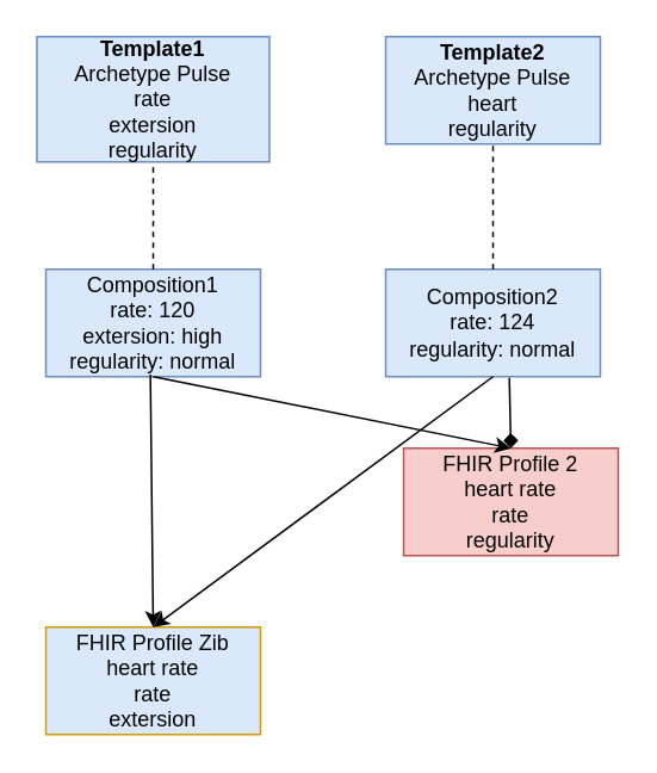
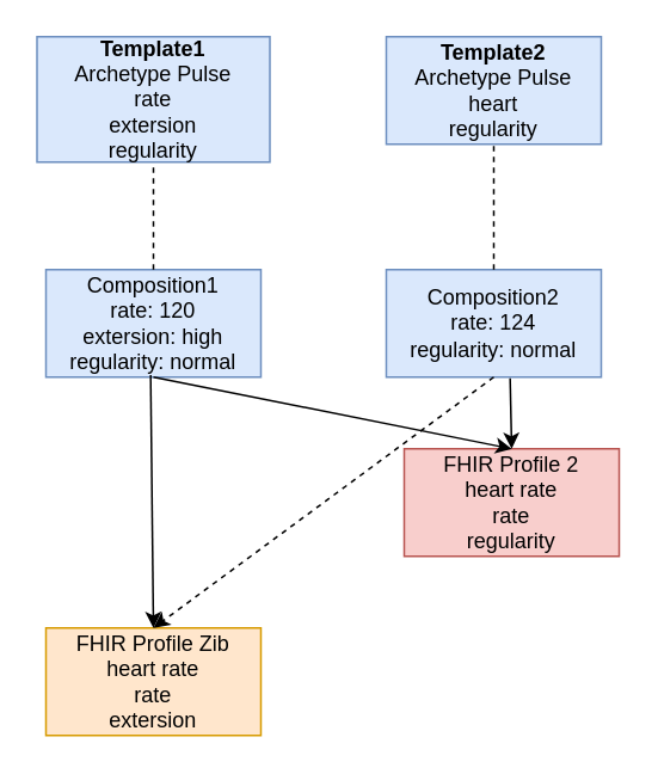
  <mxCell id="0" />
  <mxCell id="1" parent="0" />
  <mxCell id="2" value="&lt;b&gt;Template2&lt;/b&gt;&lt;br&gt;Archetype Pulse&lt;br&gt;heart&lt;br&gt;regularity" style="rounded=0;whiteSpace=wrap;html=1;fillColor=#dae8fc;strokeColor=#6c8ebf;" parent="1" vertex="1"><mxGeometry x="215" y="20" width="120" height="60" as="geometry" /></mxCell>
  <mxCell id="3" value="&lt;b&gt;Template1&lt;br&gt;&lt;/b&gt;Archetype Pulse&lt;br&gt;rate&lt;br&gt;extersion&lt;br&gt;regularity" style="rounded=0;whiteSpace=wrap;html=1;fillColor=#dae8fc;strokeColor=#6c8ebf;" parent="1" vertex="1"><mxGeometry x="20" y="20" width="130" height="70" as="geometry" /></mxCell>
  <mxCell id="4" value="Composition1&lt;br&gt;rate: 120&lt;br&gt;extersion: high&lt;br&gt;regularity: normal" style="rounded=0;whiteSpace=wrap;html=1;fillColor=#dae8fc;strokeColor=#6c8ebf;" parent="1" vertex="1"><mxGeometry x="25" y="150" width="120" height="60" as="geometry" /></mxCell>
  <mxCell id="5" value="Composition2&lt;br&gt;rate: 124&lt;br&gt;regularity: normal" style="rounded=0;whiteSpace=wrap;html=1;fillColor=#dae8fc;strokeColor=#6c8ebf;" parent="1" vertex="1"><mxGeometry x="215" y="150" width="120" height="60" as="geometry" /></mxCell>
  <mxCell id="6" value="" style="endArrow=none;dashed=1;html=1;rounded=0;entryX=0.5;entryY=1;entryDx=0;entryDy=0;exitX=0.5;exitY=0;exitDx=0;exitDy=0;" parent="1" source="4" target="3" edge="1"><mxGeometry width="50" height="50" relative="1" as="geometry"><mxPoint x="85" y="140" as="sourcePoint" /><mxPoint x="135" y="90" as="targetPoint" /></mxGeometry></mxCell>
  <mxCell id="7" value="" style="endArrow=none;dashed=1;html=1;rounded=0;exitX=0.5;exitY=0;exitDx=0;exitDy=0;entryX=0.5;entryY=1;entryDx=0;entryDy=0;" parent="1" source="5" target="2" edge="1"><mxGeometry width="50" height="50" relative="1" as="geometry"><mxPoint x="274.66" y="150" as="sourcePoint" /><mxPoint x="275" y="80" as="targetPoint" /></mxGeometry></mxCell>
- <mxCell id="8" value="FHIR Profile Zib&lt;br&gt;heart rate&lt;br&gt;rate&lt;br&gt;extersion" style="rounded=0;whiteSpace=wrap;html=1;fillColor=#dae8fc;strokeColor=#d79b00;" parent="1" vertex="1"><mxGeometry x="25" y="350" width="120" height="60" as="geometry" /></mxCell>
+ <mxCell id="8" value="FHIR Profile Zib&lt;br&gt;heart rate&lt;br&gt;rate&lt;br&gt;extersion" style="rounded=0;whiteSpace=wrap;html=1;fillColor=#ffe6cc;strokeColor=#d79b00;" parent="1" vertex="1"><mxGeometry x="25" y="350" width="120" height="60" as="geometry" /></mxCell>
  <mxCell id="9" value="FHIR Profile 2&lt;br&gt;heart rate&lt;br style=&quot;border-color: var(--border-color);&quot;&gt;rate&lt;br&gt;regularity" style="rounded=0;whiteSpace=wrap;html=1;fillColor=#f8cecc;strokeColor=#b85450;" parent="1" vertex="1"><mxGeometry x="225" y="250" width="120" height="60" as="geometry" /></mxCell>
  <mxCell id="10" value="" style="endArrow=classic;html=1;rounded=0;exitX=0.5;exitY=1;exitDx=0;exitDy=0;entryX=0.5;entryY=0;entryDx=0;entryDy=0;" parent="1" source="4" target="9" edge="1"><mxGeometry width="50" height="50" relative="1" as="geometry"><mxPoint x="165" y="320" as="sourcePoint" /><mxPoint x="215" y="270" as="targetPoint" /></mxGeometry></mxCell>
- <mxCell id="11" value="" style="endArrow=classic;html=1;rounded=0;exitX=0.5;exitY=1;exitDx=0;exitDy=0;entryX=0.5;entryY=0;entryDx=0;entryDy=0;" parent="1" source="5" target="8" edge="1"><mxGeometry width="50" height="50" relative="1" as="geometry"><mxPoint x="95" y="220" as="sourcePoint" /><mxPoint x="295" y="360" as="targetPoint" /></mxGeometry></mxCell>
+ <mxCell id="11" value="" style="endArrow=classic;html=1;rounded=0;exitX=0.5;exitY=1;exitDx=0;exitDy=0;entryX=0.5;entryY=0;entryDx=0;entryDy=0;dashed=1;" parent="1" source="5" target="8" edge="1"><mxGeometry width="50" height="50" relative="1" as="geometry"><mxPoint x="95" y="220" as="sourcePoint" /><mxPoint x="295" y="360" as="targetPoint" /></mxGeometry></mxCell>
  <mxCell id="12" value="" style="endArrow=classic;html=1;rounded=0;exitX=0.487;exitY=0.981;exitDx=0;exitDy=0;entryX=0.5;entryY=0;entryDx=0;entryDy=0;exitPerimeter=0;" parent="1" source="4" target="8" edge="1"><mxGeometry width="50" height="50" relative="1" as="geometry"><mxPoint x="95" y="220" as="sourcePoint" /><mxPoint x="295" y="360" as="targetPoint" /></mxGeometry></mxCell>
- <mxCell id="13" value="" style="endArrow=diamond;html=1;rounded=0;exitX=0.576;exitY=1.011;exitDx=0;exitDy=0;entryX=0.5;entryY=0;entryDx=0;entryDy=0;exitPerimeter=0;" parent="1" source="5" target="9" edge="1"><mxGeometry width="50" height="50" relative="1" as="geometry"><mxPoint x="365" y="210" as="sourcePoint" /><mxPoint x="365" y="350" as="targetPoint" /></mxGeometry></mxCell>
+ <mxCell id="13" value="" style="endArrow=classic;html=1;rounded=0;exitX=0.576;exitY=1.011;exitDx=0;exitDy=0;entryX=0.5;entryY=0;entryDx=0;entryDy=0;exitPerimeter=0;" parent="1" source="5" target="9" edge="1"><mxGeometry width="50" height="50" relative="1" as="geometry"><mxPoint x="365" y="210" as="sourcePoint" /><mxPoint x="365" y="350" as="targetPoint" /></mxGeometry></mxCell>
